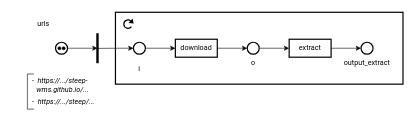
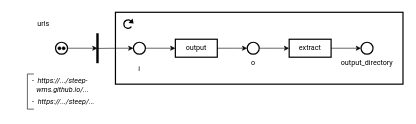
  <mxCell id="0" />
  <mxCell id="1" parent="0" />
  <mxCell id="2" value="" style="rounded=0;whiteSpace=wrap;html=1;fillColor=none;strokeWidth=2;" vertex="1" parent="1"><mxGeometry x="192" y="20" width="480" height="120" as="geometry" /></mxCell>
  <mxCell id="3" style="edgeStyle=orthogonalEdgeStyle;rounded=0;orthogonalLoop=1;jettySize=auto;html=1;exitX=1;exitY=0.5;exitDx=0;exitDy=0;" parent="1" source="4" edge="1"><mxGeometry relative="1" as="geometry"><mxPoint x="412" y="80" as="targetPoint" /></mxGeometry></mxCell>
- <mxCell id="4" value="download" style="rounded=0;whiteSpace=wrap;html=1;strokeWidth=2;fontFamily=Roboto;fillColor=none;" parent="1" vertex="1"><mxGeometry x="292" y="65" width="70" height="30" as="geometry" /></mxCell>
+ <mxCell id="4" value="output" style="rounded=0;whiteSpace=wrap;html=1;strokeWidth=2;fontFamily=Roboto;fillColor=none;" parent="1" vertex="1"><mxGeometry x="292" y="65" width="70" height="30" as="geometry" /></mxCell>
  <mxCell id="5" style="edgeStyle=orthogonalEdgeStyle;rounded=0;orthogonalLoop=1;jettySize=auto;html=1;exitX=1;exitY=0.5;exitDx=0;exitDy=0;" parent="1" source="6" edge="1"><mxGeometry relative="1" as="geometry"><mxPoint x="482" y="80" as="targetPoint" /></mxGeometry></mxCell>
  <mxCell id="6" value="" style="ellipse;whiteSpace=wrap;html=1;aspect=fixed;strokeWidth=2;container=0;fillColor=none;" parent="1" vertex="1"><mxGeometry x="412" y="70" width="20" height="20" as="geometry" /></mxCell>
  <mxCell id="7" style="edgeStyle=orthogonalEdgeStyle;rounded=0;orthogonalLoop=1;jettySize=auto;html=1;exitX=1;exitY=0.5;exitDx=0;exitDy=0;" parent="1" source="8" edge="1"><mxGeometry relative="1" as="geometry"><mxPoint x="602" y="80" as="targetPoint" /></mxGeometry></mxCell>
  <mxCell id="8" value="extract" style="rounded=0;whiteSpace=wrap;html=1;strokeWidth=2;fontFamily=Roboto;fillColor=none;" parent="1" vertex="1"><mxGeometry x="482" y="65" width="70" height="30" as="geometry" /></mxCell>
  <mxCell id="9" value="" style="ellipse;whiteSpace=wrap;html=1;aspect=fixed;strokeWidth=2;container=0;fillColor=none;" parent="1" vertex="1"><mxGeometry x="602" y="70" width="20" height="20" as="geometry" /></mxCell>
  <mxCell id="10" value="o" style="text;html=1;strokeColor=none;fillColor=none;align=center;verticalAlign=middle;whiteSpace=wrap;rounded=0;fontFamily=Roboto;" parent="1" vertex="1"><mxGeometry x="392" y="90" width="60" height="30" as="geometry" /></mxCell>
  <mxCell id="11" value="https://.../steep-wms.github.io/..." style="text;html=1;strokeColor=none;fillColor=none;align=center;verticalAlign=middle;whiteSpace=wrap;rounded=0;fontFamily=Roboto;fontStyle=2" parent="1" vertex="1"><mxGeometry x="74" y="127" width="60" height="30" as="geometry" /></mxCell>
  <mxCell id="12" value="https://.../steep/..." style="text;html=1;strokeColor=none;fillColor=none;align=center;verticalAlign=middle;whiteSpace=wrap;rounded=0;fontFamily=Roboto;fontStyle=2" parent="1" vertex="1"><mxGeometry x="80" y="155" width="60" height="30" as="geometry" /></mxCell>
- <mxCell id="13" value="output_extract" style="text;html=1;strokeColor=none;fillColor=none;align=center;verticalAlign=middle;whiteSpace=wrap;rounded=0;fontFamily=Roboto;" vertex="1" parent="1"><mxGeometry x="582" y="90" width="60" height="30" as="geometry" /></mxCell>
+ <mxCell id="13" value="output_directory" style="text;html=1;strokeColor=none;fillColor=none;align=center;verticalAlign=middle;whiteSpace=wrap;rounded=0;fontFamily=Roboto;" vertex="1" parent="1"><mxGeometry x="582" y="90" width="60" height="30" as="geometry" /></mxCell>
  <mxCell id="14" style="edgeStyle=orthogonalEdgeStyle;rounded=0;orthogonalLoop=1;jettySize=auto;html=1;exitX=1;exitY=0.5;exitDx=0;exitDy=0;" edge="1" parent="1" source="15"><mxGeometry relative="1" as="geometry"><mxPoint x="162" y="80" as="targetPoint" /></mxGeometry></mxCell>
  <mxCell id="15" value="" style="ellipse;whiteSpace=wrap;html=1;aspect=fixed;strokeWidth=2;container=0;fillColor=none;" parent="1" vertex="1"><mxGeometry x="92" y="70" width="20" height="20" as="geometry" /></mxCell>
  <mxCell id="16" value="" style="group" vertex="1" connectable="0" parent="1"><mxGeometry x="95.965" y="77.465" width="12.07" height="5.07" as="geometry" /></mxCell>
  <mxCell id="17" value="" style="ellipse;whiteSpace=wrap;html=1;aspect=fixed;fillColor=#000000;" parent="16" vertex="1"><mxGeometry width="5.07" height="5.07" as="geometry" /></mxCell>
  <mxCell id="18" value="" style="ellipse;whiteSpace=wrap;html=1;aspect=fixed;fillColor=#000000;container=0;" vertex="1" parent="16"><mxGeometry x="7" width="5.07" height="5.07" as="geometry" /></mxCell>
  <mxCell id="19" value="-" style="text;html=1;strokeColor=none;fillColor=none;align=center;verticalAlign=middle;whiteSpace=wrap;rounded=0;fontFamily=Roboto;fontStyle=2" vertex="1" parent="1"><mxGeometry x="50" y="154" width="10" height="30" as="geometry" /></mxCell>
  <mxCell id="20" value="-" style="text;html=1;strokeColor=none;fillColor=none;align=center;verticalAlign=middle;whiteSpace=wrap;rounded=0;fontFamily=Roboto;fontStyle=2" vertex="1" parent="1"><mxGeometry x="50" y="119" width="10" height="30" as="geometry" /></mxCell>
  <mxCell id="21" value="" style="endArrow=none;html=1;rounded=0;strokeWidth=4;" edge="1" parent="1"><mxGeometry width="50" height="50" relative="1" as="geometry"><mxPoint x="162" y="105" as="sourcePoint" /><mxPoint x="162" y="55" as="targetPoint" /></mxGeometry></mxCell>
  <mxCell id="22" style="edgeStyle=orthogonalEdgeStyle;rounded=0;orthogonalLoop=1;jettySize=auto;html=1;exitX=1;exitY=0.5;exitDx=0;exitDy=0;entryX=0;entryY=0.5;entryDx=0;entryDy=0;" edge="1" parent="1" source="24" target="4"><mxGeometry relative="1" as="geometry" /></mxCell>
  <mxCell id="23" style="edgeStyle=orthogonalEdgeStyle;rounded=0;orthogonalLoop=1;jettySize=auto;html=1;exitX=0;exitY=0.5;exitDx=0;exitDy=0;startArrow=classic;startFill=1;endArrow=none;endFill=0;" edge="1" parent="1" source="24"><mxGeometry relative="1" as="geometry"><mxPoint x="162" y="80.333" as="targetPoint" /></mxGeometry></mxCell>
  <mxCell id="24" value="" style="ellipse;whiteSpace=wrap;html=1;aspect=fixed;strokeWidth=2;container=0;fillColor=none;" vertex="1" parent="1"><mxGeometry x="222" y="70" width="20" height="20" as="geometry" /></mxCell>
  <mxCell id="25" value="i" style="text;html=1;strokeColor=none;fillColor=none;align=center;verticalAlign=middle;whiteSpace=wrap;rounded=0;fontFamily=Roboto;" vertex="1" parent="1"><mxGeometry x="202" y="100" width="60" height="30" as="geometry" /></mxCell>
  <mxCell id="26" value="" style="verticalLabelPosition=bottom;verticalAlign=top;html=1;shape=mxgraph.basic.arc;startAngle=0.332;endAngle=0.1;strokeWidth=2;strokeColor=default;rotation=7;" vertex="1" parent="1"><mxGeometry x="206.01" y="32.78" width="13.99" height="13.99" as="geometry" /></mxCell>
  <mxCell id="27" value="" style="verticalLabelPosition=bottom;verticalAlign=top;html=1;shape=mxgraph.basic.acute_triangle;dx=0.5;fillColor=#000000;strokeColor=none;rotation=133;aspect=fixed;" vertex="1" parent="1"><mxGeometry x="214.757" y="33.007" width="10" height="7" as="geometry" /></mxCell>
  <mxCell id="28" value="" style="shape=partialRectangle;whiteSpace=wrap;html=1;bottom=1;right=1;left=1;top=0;fillColor=none;routingCenterX=-0.5;rotation=90;" vertex="1" parent="1"><mxGeometry x="20.67" y="147.35" width="58.67" height="10" as="geometry" /></mxCell>
  <mxCell id="29" value="urls" style="text;html=1;strokeColor=none;fillColor=none;align=center;verticalAlign=middle;whiteSpace=wrap;rounded=0;fontFamily=Roboto;" vertex="1" parent="1"><mxGeometry x="42" y="25" width="60" height="30" as="geometry" /></mxCell>
